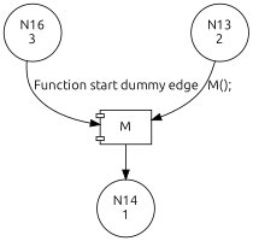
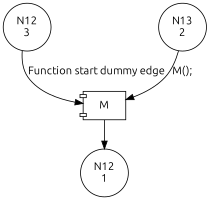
  digraph {
    fontname=Ubuntu
    node [fontname=Ubuntu shape=circle]
    edge [fontname=Ubuntu]
-   n1 [label="N16\n3"]
+   n1 [label="N12\n3"]
    n2 [label=M shape=component]
    n3 [label="N13\n2"]
-   n4 [label="N14\n1"]
+   n4 [label="N12\n1"]
    n1 -> n2 [label="Function start dummy edge"]
    n2 -> n4
    n3 -> n2 [label="M();"]
  }
